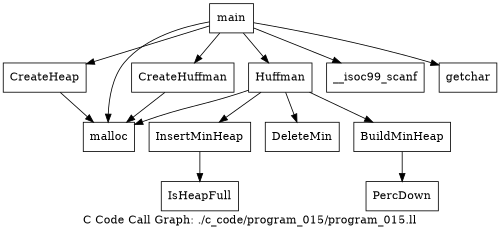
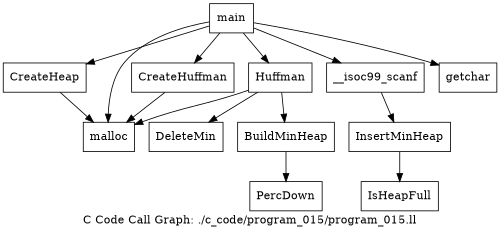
  digraph {
    label="C Code Call Graph: ./c_code/program_015/program_015.ll"
    node [shape=record]
    n1 [label="{CreateHeap}"]
    n2 [label="{malloc}"]
    n3 [label="{IsHeapFull}"]
    n4 [label="{InsertMinHeap}"]
    n5 [label="{DeleteMin}"]
    n6 [label="{PercDown}"]
    n7 [label="{BuildMinHeap}"]
    n8 [label="{CreateHuffman}"]
    n9 [label="{Huffman}"]
    n10 [label="{main}"]
    n11 [label="{__isoc99_scanf}"]
    n12 [label="{getchar}"]
    n1 -> n2
    n4 -> n3
    n7 -> n6
    n8 -> n2
    n9 -> n2
-   n9 -> n4
+   n11 -> n4
    n9 -> n5
    n9 -> n7
    n10 -> n1
    n10 -> n2
    n10 -> n8
    n10 -> n9
    n10 -> n11
    n10 -> n12
  }
